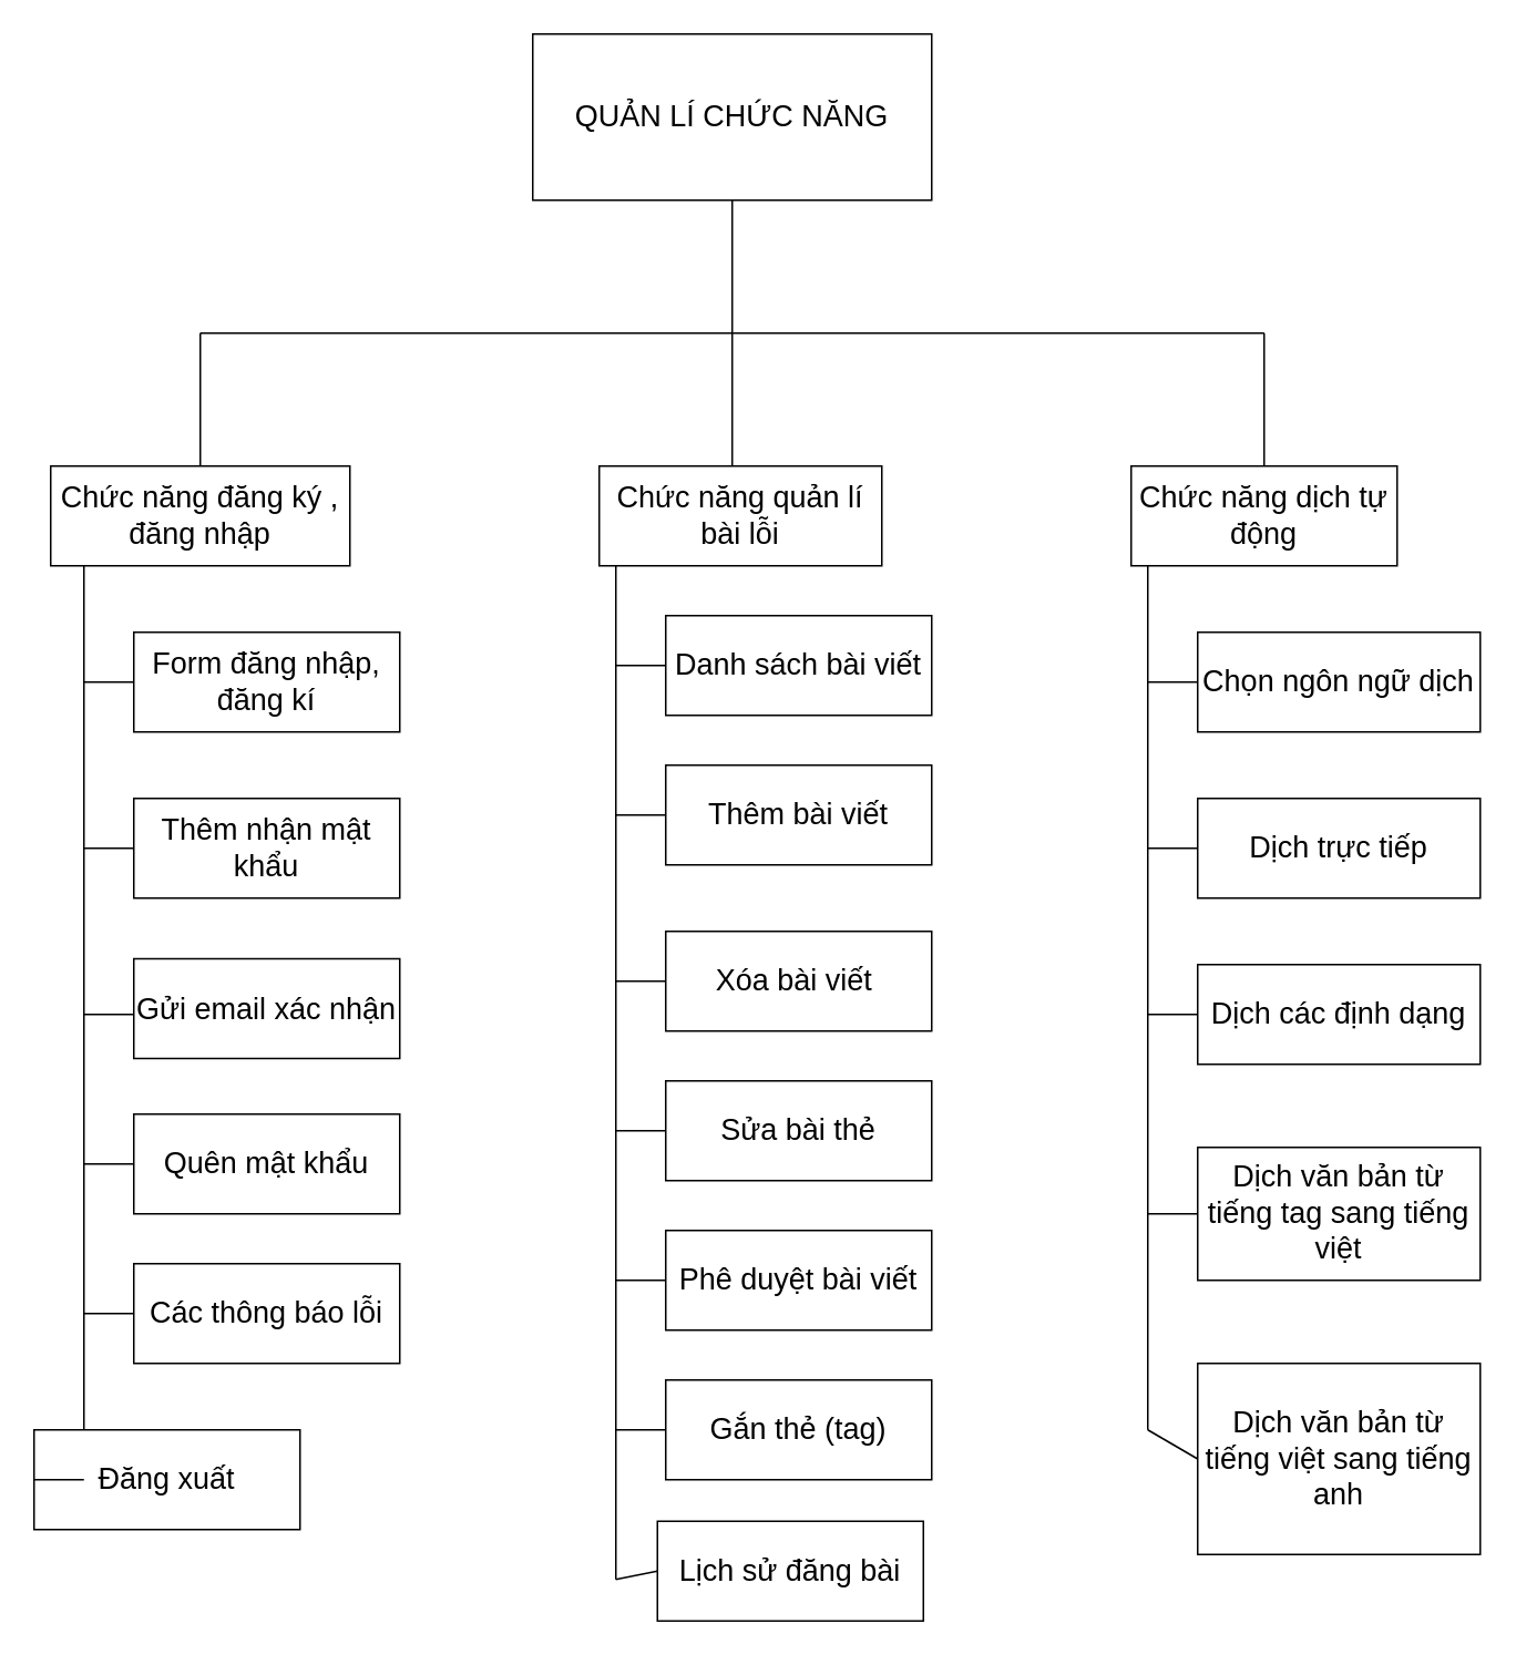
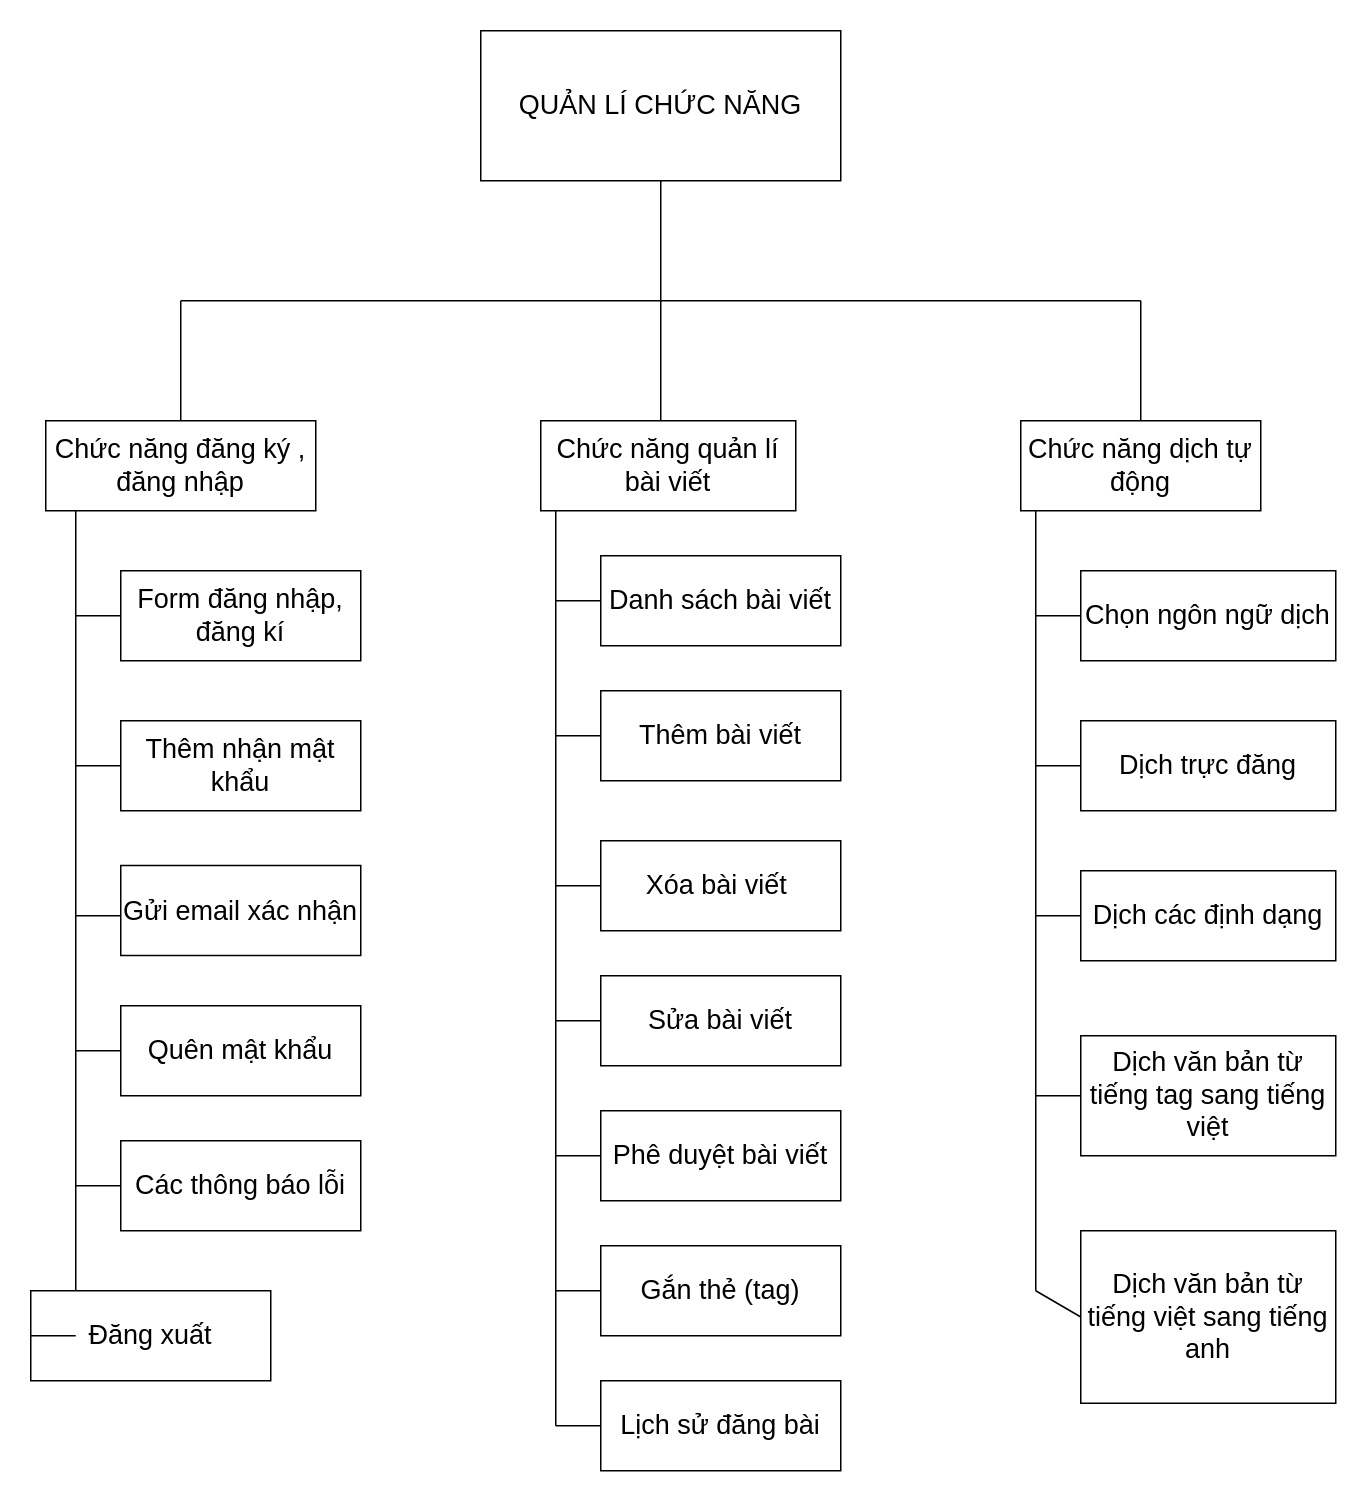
  <mxCell id="0" />
  <mxCell id="1" parent="0" />
  <mxCell id="2" value="&lt;font style=&quot;font-size: 18px;&quot;&gt;QUẢN LÍ CHỨC NĂNG&lt;/font&gt;" style="rounded=0;whiteSpace=wrap;html=1;" vertex="1" parent="1"><mxGeometry x="320" y="20" width="240" height="100" as="geometry" /></mxCell>
  <mxCell id="3" value="" style="endArrow=none;html=1;rounded=0;" edge="1" parent="1"><mxGeometry width="50" height="50" relative="1" as="geometry"><mxPoint x="440" y="200" as="sourcePoint" /><mxPoint x="440" y="120" as="targetPoint" /></mxGeometry></mxCell>
  <mxCell id="4" value="" style="endArrow=none;html=1;rounded=0;" edge="1" parent="1"><mxGeometry width="50" height="50" relative="1" as="geometry"><mxPoint x="120" y="280" as="sourcePoint" /><mxPoint x="120" y="200" as="targetPoint" /></mxGeometry></mxCell>
  <mxCell id="5" value="" style="endArrow=none;html=1;rounded=0;" edge="1" parent="1"><mxGeometry width="50" height="50" relative="1" as="geometry"><mxPoint x="120" y="200" as="sourcePoint" /><mxPoint x="760" y="200" as="targetPoint" /></mxGeometry></mxCell>
  <mxCell id="6" value="" style="endArrow=none;html=1;rounded=0;" edge="1" parent="1"><mxGeometry width="50" height="50" relative="1" as="geometry"><mxPoint x="440" y="280" as="sourcePoint" /><mxPoint x="440" y="200" as="targetPoint" /></mxGeometry></mxCell>
  <mxCell id="7" value="" style="endArrow=none;html=1;rounded=0;" edge="1" parent="1"><mxGeometry width="50" height="50" relative="1" as="geometry"><mxPoint x="760" y="280" as="sourcePoint" /><mxPoint x="760" y="200" as="targetPoint" /></mxGeometry></mxCell>
  <mxCell id="8" value="&lt;font style=&quot;font-size: 18px;&quot;&gt;Chức năng dịch tự động&lt;/font&gt;" style="rounded=0;whiteSpace=wrap;html=1;" vertex="1" parent="1"><mxGeometry x="680" y="280" width="160" height="60" as="geometry" /></mxCell>
- <mxCell id="9" value="&lt;font style=&quot;font-size: 18px;&quot;&gt;Chức năng quản lí bài lỗi&lt;/font&gt;" style="rounded=0;whiteSpace=wrap;html=1;" vertex="1" parent="1"><mxGeometry x="360" y="280" width="170" height="60" as="geometry" /></mxCell>
+ <mxCell id="9" value="&lt;font style=&quot;font-size: 18px;&quot;&gt;Chức năng quản lí bài viết&lt;/font&gt;" style="rounded=0;whiteSpace=wrap;html=1;" vertex="1" parent="1"><mxGeometry x="360" y="280" width="170" height="60" as="geometry" /></mxCell>
  <mxCell id="10" value="&lt;font style=&quot;font-size: 18px;&quot;&gt;Chức năng đăng ký , đăng nhập&lt;/font&gt;" style="rounded=0;whiteSpace=wrap;html=1;" vertex="1" parent="1"><mxGeometry x="30" y="280" width="180" height="60" as="geometry" /></mxCell>
  <mxCell id="11" value="" style="endArrow=none;html=1;rounded=0;" edge="1" parent="1"><mxGeometry width="50" height="50" relative="1" as="geometry"><mxPoint x="50" y="890" as="sourcePoint" /><mxPoint x="50" y="340" as="targetPoint" /></mxGeometry></mxCell>
  <mxCell id="12" value="&lt;font style=&quot;font-size: 18px;&quot;&gt;Form đăng nhập, đăng kí&lt;/font&gt;" style="rounded=0;whiteSpace=wrap;html=1;" vertex="1" parent="1"><mxGeometry x="80" y="380" width="160" height="60" as="geometry" /></mxCell>
  <mxCell id="13" value="&lt;font style=&quot;font-size: 18px;&quot;&gt;Quên mật khẩu&lt;/font&gt;" style="rounded=0;whiteSpace=wrap;html=1;" vertex="1" parent="1"><mxGeometry x="80" y="670" width="160" height="60" as="geometry" /></mxCell>
  <mxCell id="14" value="&lt;font style=&quot;font-size: 18px;&quot;&gt;Gửi email xác nhận&lt;/font&gt;" style="rounded=0;whiteSpace=wrap;html=1;" vertex="1" parent="1"><mxGeometry x="80" y="576.5" width="160" height="60" as="geometry" /></mxCell>
  <mxCell id="15" value="&lt;font style=&quot;font-size: 18px;&quot;&gt;Thêm nhận mật khẩu&lt;/font&gt;" style="rounded=0;whiteSpace=wrap;html=1;" vertex="1" parent="1"><mxGeometry x="80" y="480" width="160" height="60" as="geometry" /></mxCell>
  <mxCell id="16" value="&lt;font style=&quot;font-size: 18px;&quot;&gt;Danh sách bài viết&lt;/font&gt;" style="rounded=0;whiteSpace=wrap;html=1;" vertex="1" parent="1"><mxGeometry x="400" y="370" width="160" height="60" as="geometry" /></mxCell>
  <mxCell id="17" value="&lt;font style=&quot;font-size: 18px;&quot;&gt;Đăng xuất&lt;/font&gt;" style="rounded=0;whiteSpace=wrap;html=1;" vertex="1" parent="1"><mxGeometry x="20" y="860" width="160" height="60" as="geometry" /></mxCell>
  <mxCell id="18" value="&lt;font style=&quot;font-size: 18px;&quot;&gt;Các thông báo lỗi&lt;/font&gt;" style="rounded=0;whiteSpace=wrap;html=1;" vertex="1" parent="1"><mxGeometry x="80" y="760" width="160" height="60" as="geometry" /></mxCell>
  <mxCell id="19" value="" style="endArrow=none;html=1;rounded=0;" edge="1" parent="1"><mxGeometry width="50" height="50" relative="1" as="geometry"><mxPoint x="370" y="950" as="sourcePoint" /><mxPoint x="370" y="340" as="targetPoint" /></mxGeometry></mxCell>
  <mxCell id="20" value="" style="endArrow=none;html=1;rounded=0;" edge="1" parent="1"><mxGeometry width="50" height="50" relative="1" as="geometry"><mxPoint x="690" y="860" as="sourcePoint" /><mxPoint x="690" y="340" as="targetPoint" /></mxGeometry></mxCell>
  <mxCell id="21" value="&lt;font style=&quot;font-size: 18px;&quot;&gt;Thêm bài viết&lt;/font&gt;" style="rounded=0;whiteSpace=wrap;html=1;" vertex="1" parent="1"><mxGeometry x="400" y="460" width="160" height="60" as="geometry" /></mxCell>
  <mxCell id="22" value="&lt;font style=&quot;font-size: 18px;&quot;&gt;Xóa bài viết&amp;nbsp;&lt;/font&gt;" style="rounded=0;whiteSpace=wrap;html=1;" vertex="1" parent="1"><mxGeometry x="400" y="560" width="160" height="60" as="geometry" /></mxCell>
- <mxCell id="23" value="&lt;font style=&quot;font-size: 18px;&quot;&gt;Sửa bài thẻ&lt;/font&gt;" style="rounded=0;whiteSpace=wrap;html=1;" vertex="1" parent="1"><mxGeometry x="400" y="650" width="160" height="60" as="geometry" /></mxCell>
+ <mxCell id="23" value="&lt;font style=&quot;font-size: 18px;&quot;&gt;Sửa bài viết&lt;/font&gt;" style="rounded=0;whiteSpace=wrap;html=1;" vertex="1" parent="1"><mxGeometry x="400" y="650" width="160" height="60" as="geometry" /></mxCell>
  <mxCell id="24" value="&lt;font style=&quot;font-size: 18px;&quot;&gt;Gắn thẻ (tag)&lt;/font&gt;" style="rounded=0;whiteSpace=wrap;html=1;" vertex="1" parent="1"><mxGeometry x="400" y="830" width="160" height="60" as="geometry" /></mxCell>
  <mxCell id="25" value="&lt;font style=&quot;font-size: 18px;&quot;&gt;Phê duyệt bài viết&lt;/font&gt;" style="rounded=0;whiteSpace=wrap;html=1;" vertex="1" parent="1"><mxGeometry x="400" y="740" width="160" height="60" as="geometry" /></mxCell>
- <mxCell id="26" value="&lt;font style=&quot;font-size: 18px;&quot;&gt;Lịch sử đăng bài&lt;/font&gt;" style="rounded=0;whiteSpace=wrap;html=1;" vertex="1" parent="1"><mxGeometry x="395" y="915" width="160" height="60" as="geometry" /></mxCell>
+ <mxCell id="26" value="&lt;font style=&quot;font-size: 18px;&quot;&gt;Lịch sử đăng bài&lt;/font&gt;" style="rounded=0;whiteSpace=wrap;html=1;" vertex="1" parent="1"><mxGeometry x="400" y="920" width="160" height="60" as="geometry" /></mxCell>
  <mxCell id="27" value="&lt;font style=&quot;font-size: 18px;&quot;&gt;Dịch văn bản từ tiếng tag sang tiếng việt&lt;/font&gt;" style="rounded=0;whiteSpace=wrap;html=1;" vertex="1" parent="1"><mxGeometry x="720" y="690" width="170" height="80" as="geometry" /></mxCell>
  <mxCell id="28" value="&lt;font style=&quot;font-size: 18px;&quot;&gt;Dịch văn bản từ tiếng việt sang tiếng anh&lt;/font&gt;" style="rounded=0;whiteSpace=wrap;html=1;" vertex="1" parent="1"><mxGeometry x="720" y="820" width="170" height="115" as="geometry" /></mxCell>
  <mxCell id="29" value="&lt;font style=&quot;font-size: 18px;&quot;&gt;Dịch các định dạng&lt;/font&gt;" style="rounded=0;whiteSpace=wrap;html=1;" vertex="1" parent="1"><mxGeometry x="720" y="580" width="170" height="60" as="geometry" /></mxCell>
- <mxCell id="30" value="&lt;font style=&quot;font-size: 18px;&quot;&gt;Dịch trực tiếp&lt;/font&gt;" style="rounded=0;whiteSpace=wrap;html=1;" vertex="1" parent="1"><mxGeometry x="720" y="480" width="170" height="60" as="geometry" /></mxCell>
+ <mxCell id="30" value="&lt;font style=&quot;font-size: 18px;&quot;&gt;Dịch trực đăng&lt;/font&gt;" style="rounded=0;whiteSpace=wrap;html=1;" vertex="1" parent="1"><mxGeometry x="720" y="480" width="170" height="60" as="geometry" /></mxCell>
  <mxCell id="31" value="&lt;font style=&quot;font-size: 18px;&quot;&gt;Chọn ngôn ngữ dịch&lt;/font&gt;" style="rounded=0;whiteSpace=wrap;html=1;" vertex="1" parent="1"><mxGeometry x="720" y="380" width="170" height="60" as="geometry" /></mxCell>
  <mxCell id="32" value="" style="endArrow=none;html=1;rounded=0;entryX=0;entryY=0.5;entryDx=0;entryDy=0;" edge="1" parent="1" target="17"><mxGeometry width="50" height="50" relative="1" as="geometry"><mxPoint x="50" y="890" as="sourcePoint" /><mxPoint x="100" y="840" as="targetPoint" /></mxGeometry></mxCell>
  <mxCell id="33" value="" style="endArrow=none;html=1;rounded=0;" edge="1" parent="1"><mxGeometry width="50" height="50" relative="1" as="geometry"><mxPoint x="50" y="790" as="sourcePoint" /><mxPoint x="80" y="790" as="targetPoint" /></mxGeometry></mxCell>
  <mxCell id="34" value="" style="endArrow=none;html=1;rounded=0;" edge="1" parent="1"><mxGeometry width="50" height="50" relative="1" as="geometry"><mxPoint x="50" y="700" as="sourcePoint" /><mxPoint x="80" y="700" as="targetPoint" /></mxGeometry></mxCell>
  <mxCell id="35" value="" style="endArrow=none;html=1;rounded=0;" edge="1" parent="1"><mxGeometry width="50" height="50" relative="1" as="geometry"><mxPoint x="50" y="610" as="sourcePoint" /><mxPoint x="80" y="610" as="targetPoint" /></mxGeometry></mxCell>
  <mxCell id="36" value="" style="endArrow=none;html=1;rounded=0;" edge="1" parent="1"><mxGeometry width="50" height="50" relative="1" as="geometry"><mxPoint x="50" y="510" as="sourcePoint" /><mxPoint x="80" y="510" as="targetPoint" /></mxGeometry></mxCell>
  <mxCell id="37" value="" style="endArrow=none;html=1;rounded=0;" edge="1" parent="1"><mxGeometry width="50" height="50" relative="1" as="geometry"><mxPoint x="50" y="410" as="sourcePoint" /><mxPoint x="80" y="410" as="targetPoint" /></mxGeometry></mxCell>
  <mxCell id="38" value="" style="endArrow=none;html=1;rounded=0;" edge="1" parent="1"><mxGeometry width="50" height="50" relative="1" as="geometry"><mxPoint x="370" y="680" as="sourcePoint" /><mxPoint x="400" y="680" as="targetPoint" /></mxGeometry></mxCell>
  <mxCell id="39" value="" style="endArrow=none;html=1;rounded=0;" edge="1" parent="1"><mxGeometry width="50" height="50" relative="1" as="geometry"><mxPoint x="370" y="770" as="sourcePoint" /><mxPoint x="400" y="770" as="targetPoint" /></mxGeometry></mxCell>
  <mxCell id="40" value="" style="endArrow=none;html=1;rounded=0;" edge="1" parent="1"><mxGeometry width="50" height="50" relative="1" as="geometry"><mxPoint x="370" y="860" as="sourcePoint" /><mxPoint x="400" y="860" as="targetPoint" /></mxGeometry></mxCell>
  <mxCell id="41" value="" style="endArrow=none;html=1;rounded=0;entryX=0;entryY=0.5;entryDx=0;entryDy=0;" edge="1" parent="1" target="26"><mxGeometry width="50" height="50" relative="1" as="geometry"><mxPoint x="370" y="950" as="sourcePoint" /><mxPoint x="425" y="900" as="targetPoint" /></mxGeometry></mxCell>
  <mxCell id="42" value="" style="endArrow=none;html=1;rounded=0;" edge="1" parent="1"><mxGeometry width="50" height="50" relative="1" as="geometry"><mxPoint x="370" y="590" as="sourcePoint" /><mxPoint x="400" y="590" as="targetPoint" /></mxGeometry></mxCell>
  <mxCell id="43" value="" style="endArrow=none;html=1;rounded=0;" edge="1" parent="1"><mxGeometry width="50" height="50" relative="1" as="geometry"><mxPoint x="370" y="490" as="sourcePoint" /><mxPoint x="400" y="490" as="targetPoint" /></mxGeometry></mxCell>
  <mxCell id="44" value="" style="endArrow=none;html=1;rounded=0;" edge="1" parent="1"><mxGeometry width="50" height="50" relative="1" as="geometry"><mxPoint x="370" y="400" as="sourcePoint" /><mxPoint x="400" y="400" as="targetPoint" /></mxGeometry></mxCell>
  <mxCell id="45" value="" style="endArrow=none;html=1;rounded=0;entryX=0;entryY=0.5;entryDx=0;entryDy=0;" edge="1" parent="1" target="28"><mxGeometry width="50" height="50" relative="1" as="geometry"><mxPoint x="690" y="860" as="sourcePoint" /><mxPoint x="740" y="810" as="targetPoint" /></mxGeometry></mxCell>
  <mxCell id="46" value="" style="endArrow=none;html=1;rounded=0;" edge="1" parent="1"><mxGeometry width="50" height="50" relative="1" as="geometry"><mxPoint x="690" y="730" as="sourcePoint" /><mxPoint x="720" y="730" as="targetPoint" /></mxGeometry></mxCell>
  <mxCell id="47" value="" style="endArrow=none;html=1;rounded=0;" edge="1" parent="1"><mxGeometry width="50" height="50" relative="1" as="geometry"><mxPoint x="690" y="610" as="sourcePoint" /><mxPoint x="720" y="610" as="targetPoint" /></mxGeometry></mxCell>
  <mxCell id="48" value="" style="endArrow=none;html=1;rounded=0;" edge="1" parent="1"><mxGeometry width="50" height="50" relative="1" as="geometry"><mxPoint x="690" y="510" as="sourcePoint" /><mxPoint x="720" y="510" as="targetPoint" /></mxGeometry></mxCell>
  <mxCell id="49" value="" style="endArrow=none;html=1;rounded=0;" edge="1" parent="1"><mxGeometry width="50" height="50" relative="1" as="geometry"><mxPoint x="690" y="410" as="sourcePoint" /><mxPoint x="720" y="410" as="targetPoint" /></mxGeometry></mxCell>
